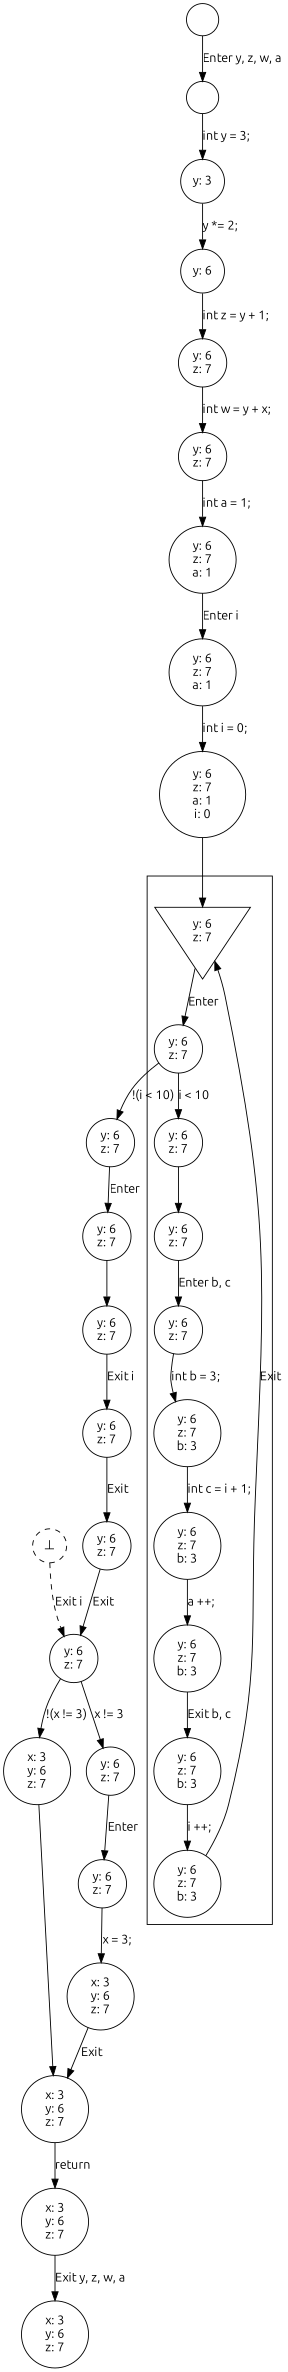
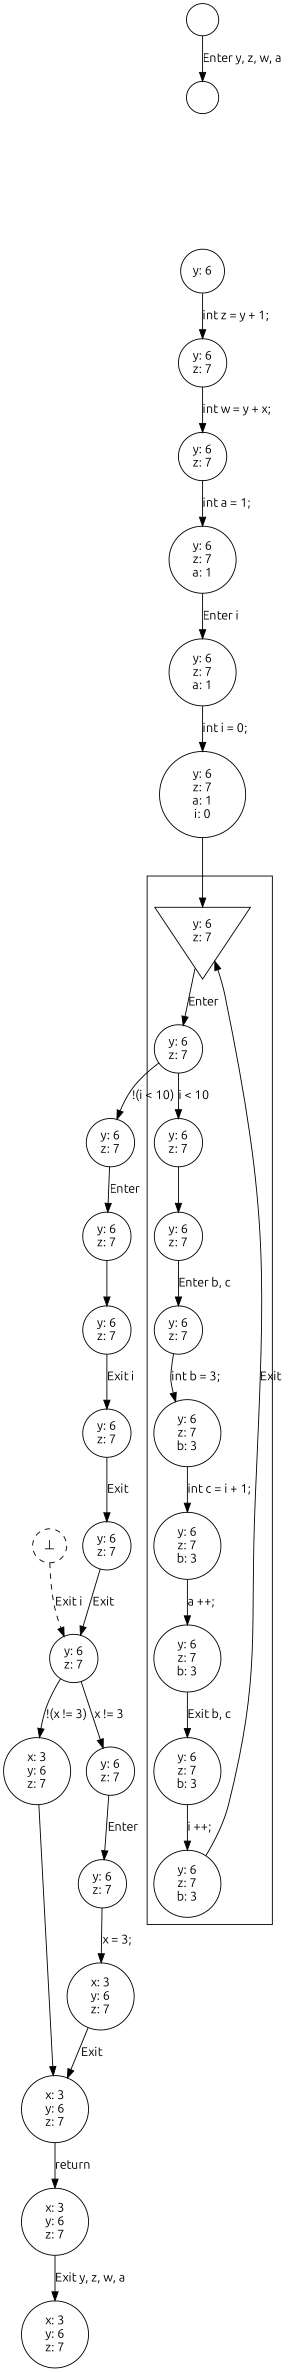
  digraph {
    fontname=Ubuntu
    node [shape=circle fontname=Ubuntu]
    edge [fontname=Ubuntu]
    n1 [label=<y: 6<br />z: 7> shape=invtriangle]
    n2 [label=<y: 6<br />z: 7<br />b: 3>]
    n3 [label=<y: 6<br />z: 7>]
    n4 [label=<y: 6<br />z: 7<br />b: 3>]
    n5 [label=<y: 6<br />z: 7>]
    n6 [label=<y: 6<br />z: 7<br />b: 3>]
    n7 [label=<y: 6<br />z: 7>]
    n8 [label=<y: 6<br />z: 7>]
    n9 [label=<y: 6<br />z: 7<br />b: 3>]
    n10 [label=<y: 6<br />z: 7<br />b: 3>]
    n11 [label=<x: 3<br />y: 6<br />z: 7>]
    n12 [label=<x: 3<br />y: 6<br />z: 7>]
    n13 [label=<y: 6<br />z: 7>]
    n14 [label=<y: 6<br />z: 7>]
    n15 [label=<⊥> style=dashed]
    n16 [label=<y: 6<br />z: 7>]
    n17 [label=<y: 6<br />z: 7>]
    n18 [label=<y: 6<br />z: 7>]
    n19 [label=<y: 6<br />z: 7>]
    n20 [label=<x: 3<br />y: 6<br />z: 7>]
-   n21 [label=<y: 3>]
    n22 [label=<y: 6>]
    n23 [label=<x: 3<br />y: 6<br />z: 7>]
    n24 [label=<y: 6<br />z: 7<br />a: 1<br />i: 0>]
    n25 [label=<y: 6<br />z: 7>]
    n26 [label=<y: 6<br />z: 7<br />a: 1>]
    n27 [label=< >]
    n28 [label=< >]
    n29 [label=<x: 3<br />y: 6<br />z: 7>]
    n30 [label=<y: 6<br />z: 7>]
    n31 [label=<y: 6<br />z: 7>]
    n32 [label=<y: 6<br />z: 7>]
    n33 [label=<y: 6<br />z: 7<br />a: 1>]
    subgraph cluster_1 {
      n1
      n2
      n3
      n4
      n5
      n6
      n7
      n8
      n9
      n10
    }
    n1 -> n8 [label=<Enter >]
    n2 -> n4 [label=<a ++;>]
    n3 -> n5 [label=<Enter b, c>]
    n4 -> n10 [label=<Exit b, c>]
    n5 -> n9 [label=<int b = 3;>]
    n6 -> n1 [constraint=false label=<Exit >]
    n7 -> n3 [label=< >]
    n8 -> n7 [label=<i &lt; 10>]
    n8 -> n32 [label=<!(i &lt; 10)>]
    n9 -> n2 [label=<int c = i + 1;>]
    n10 -> n6 [label=<i ++;>]
    n11 -> n12 [label=<Exit >]
    n12 -> n29 [label=<return>]
    n13 -> n14 [label=<Enter >]
    n14 -> n11 [label=<x = 3;>]
    n15 -> n16 [label=<Exit i> style=dashed]
    n16 -> n13 [label=<x != 3>]
    n16 -> n20 [label=<!(x != 3)>]
    n17 -> n16 [label=<Exit >]
    n18 -> n19 [label=< >]
    n19 -> n25 [label=<Exit i>]
    n20 -> n12 [label=< >]
-   n21 -> n22 [label=<y *= 2;>]
    n22 -> n30 [label=<int z = y + 1;>]
    n24 -> n1 [label=< >]
    n25 -> n17 [label=<Exit >]
    n26 -> n24 [label=<int i = 0;>]
    n27 -> n28 [label=<Enter y, z, w, a>]
-   n28 -> n21 [label=<int y = 3;>]
    n29 -> n23 [label=<Exit y, z, w, a>]
    n30 -> n31 [label=<int w = y + x;>]
    n31 -> n33 [label=<int a = 1;>]
    n32 -> n18 [label=<Enter >]
    n33 -> n26 [label=<Enter i>]
  }
